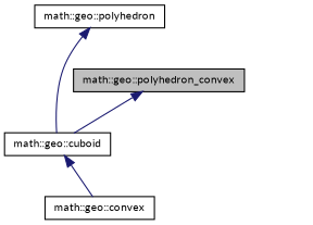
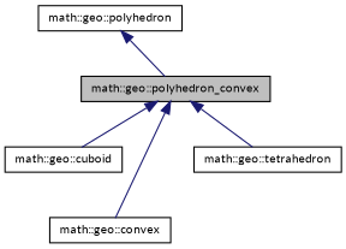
  digraph {
    fontname=Lato
    node [color=black fillcolor=white fontname=Lato fontsize=10 shape=record style=filled]
    edge [color=midnightblue dir=back fontname=Lato fontsize=10 labelfontname=Helvetica labelfontsize=10 style=solid]
    n1 [fillcolor=grey75 fontcolor=black height=0.2 label="math::geo::polyhedron_convex" width=0.4]
    n2 [height=0.2 label="math::geo::cuboid" width=0.4]
    n3 [height=0.2 label="math::geo::convex" width=0.4]
+   n4 [height=0.2 label="math::geo::tetrahedron" width=0.4]
    n5 [height=0.2 label="math::geo::polyhedron" width=0.4]
    n1 -> n2
-   n2 -> n3
-   n5 -> n2
+   n1 -> n3
+   n1 -> n4
+   n5 -> n1
  }
